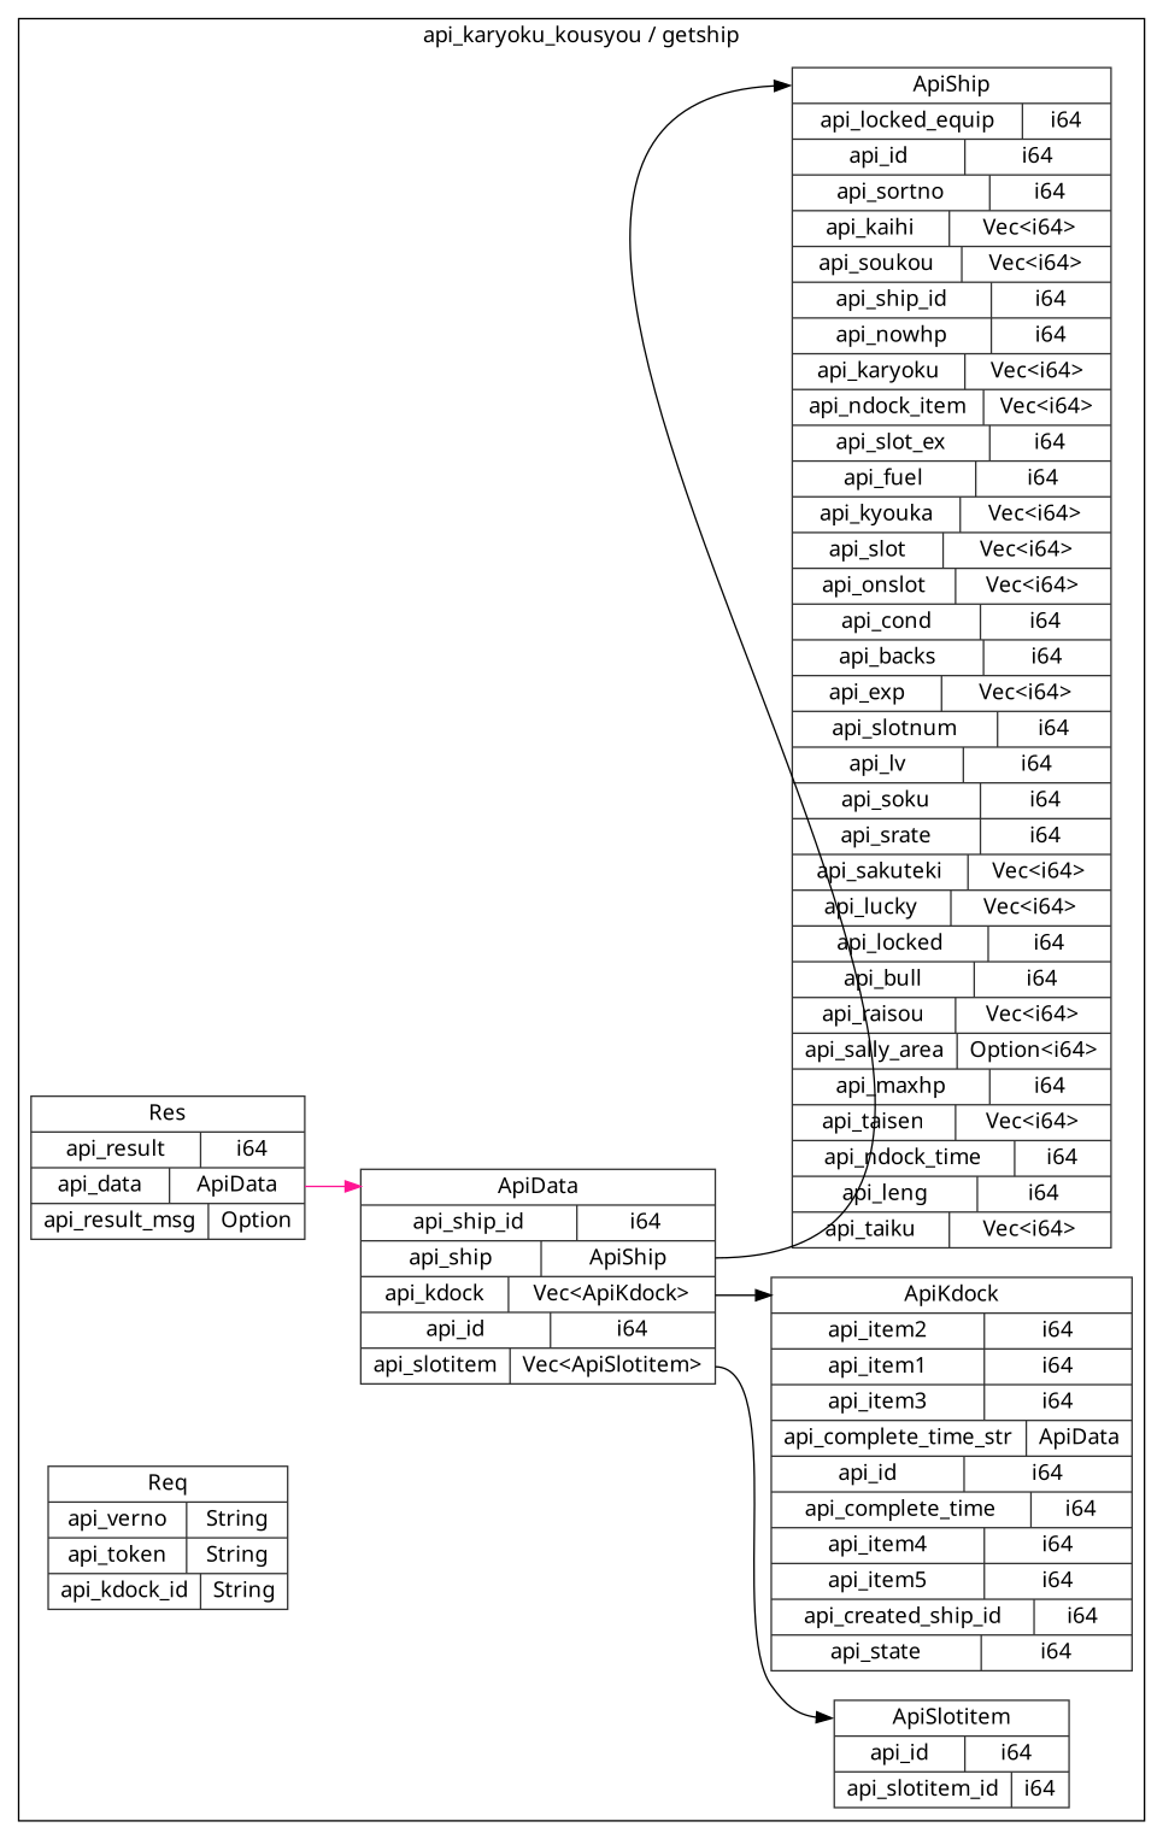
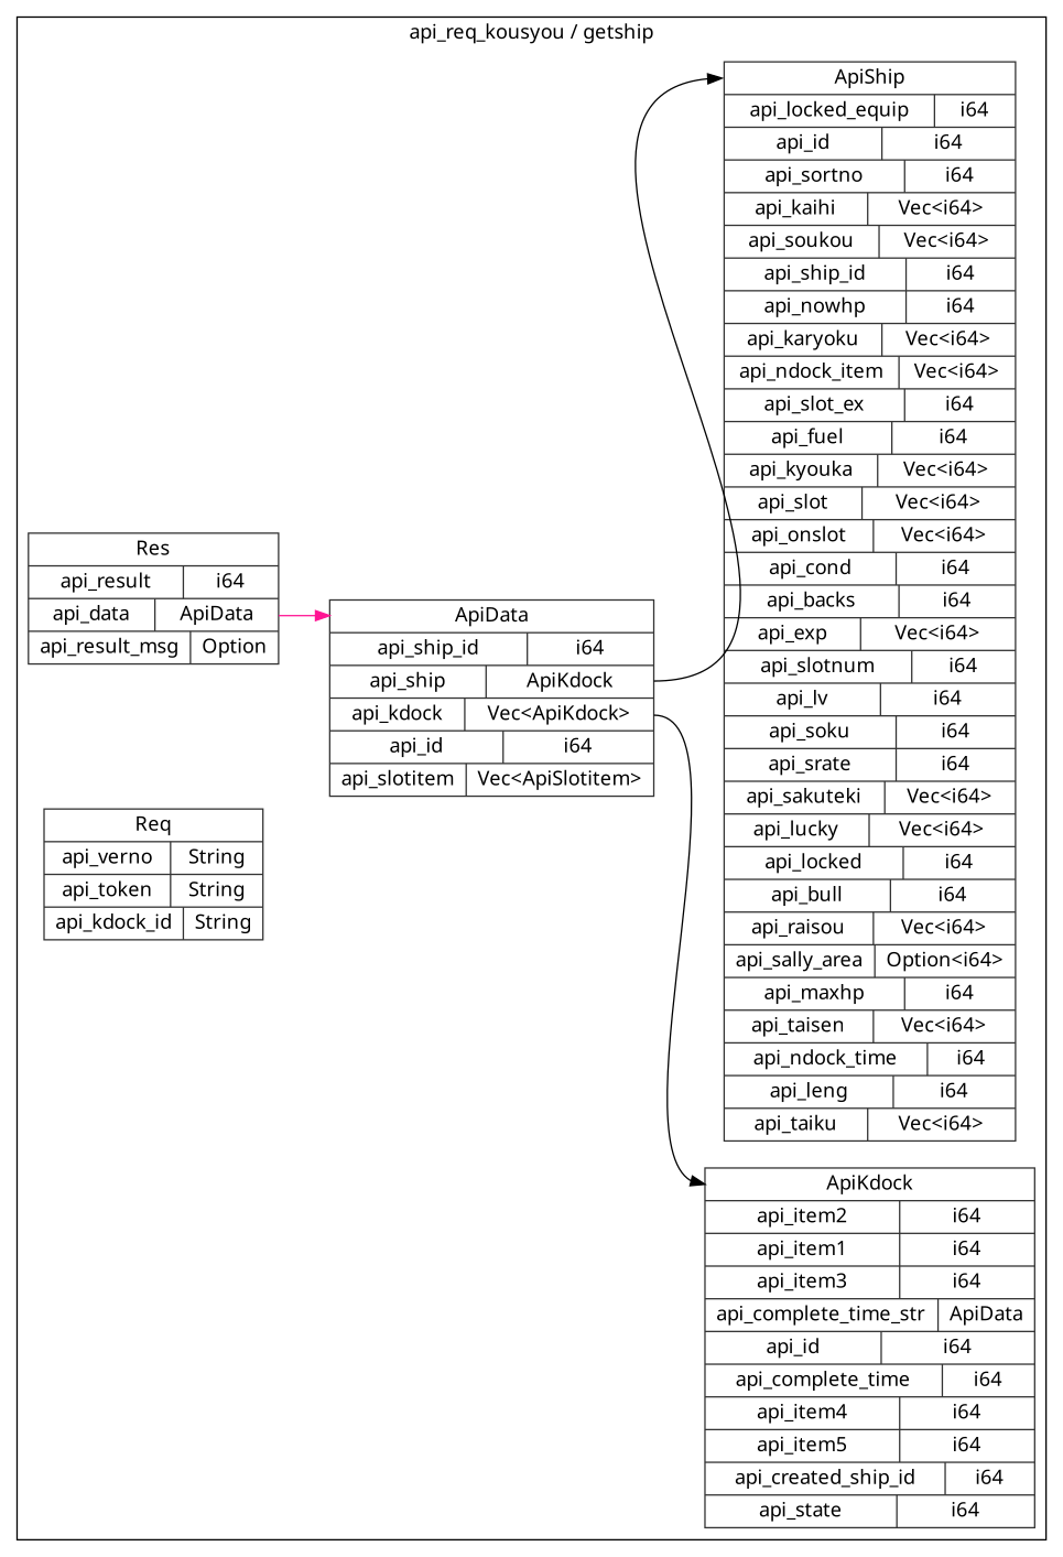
  digraph {
    fontname="Noto Sans"
    rankdir=LR
    node [color=gray20 fontname="Noto Sans" shape=record style=solid]
    edge [color=black fontname="Noto Sans"]
-   n1 [label="<ApiSlotitem> ApiSlotitem  | { api_id | <api_id> i64 } | { api_slotitem_id | <api_slotitem_id> i64 }"]
    n2 [label="<Res> Res  | { api_result | <api_result> i64 } | { api_data | <api_data> ApiData } | { api_result_msg | <api_result_msg> Option }"]
-   n3 [label="<ApiData> ApiData  | { api_ship_id | <api_ship_id> i64 } | { api_ship | <api_ship> ApiShip } | { api_kdock | <api_kdock> Vec\<ApiKdock\> } | { api_id | <api_id> i64 } | { api_slotitem | <api_slotitem> Vec\<ApiSlotitem\> }"]
+   n3 [label="<ApiData> ApiData  | { api_ship_id | <api_ship_id> i64 } | { api_ship | <api_ship> ApiKdock } | { api_kdock | <api_kdock> Vec\<ApiKdock\> } | { api_id | <api_id> i64 } | { api_slotitem | <api_slotitem> Vec\<ApiSlotitem\> }"]
    n4 [label="<ApiShip> ApiShip  | { api_locked_equip | <api_locked_equip> i64 } | { api_id | <api_id> i64 } | { api_sortno | <api_sortno> i64 } | { api_kaihi | <api_kaihi> Vec\<i64\> } | { api_soukou | <api_soukou> Vec\<i64\> } | { api_ship_id | <api_ship_id> i64 } | { api_nowhp | <api_nowhp> i64 } | { api_karyoku | <api_karyoku> Vec\<i64\> } | { api_ndock_item | <api_ndock_item> Vec\<i64\> } | { api_slot_ex | <api_slot_ex> i64 } | { api_fuel | <api_fuel> i64 } | { api_kyouka | <api_kyouka> Vec\<i64\> } | { api_slot | <api_slot> Vec\<i64\> } | { api_onslot | <api_onslot> Vec\<i64\> } | { api_cond | <api_cond> i64 } | { api_backs | <api_backs> i64 } | { api_exp | <api_exp> Vec\<i64\> } | { api_slotnum | <api_slotnum> i64 } | { api_lv | <api_lv> i64 } | { api_soku | <api_soku> i64 } | { api_srate | <api_srate> i64 } | { api_sakuteki | <api_sakuteki> Vec\<i64\> } | { api_lucky | <api_lucky> Vec\<i64\> } | { api_locked | <api_locked> i64 } | { api_bull | <api_bull> i64 } | { api_raisou | <api_raisou> Vec\<i64\> } | { api_sally_area | <api_sally_area> Option\<i64\> } | { api_maxhp | <api_maxhp> i64 } | { api_taisen | <api_taisen> Vec\<i64\> } | { api_ndock_time | <api_ndock_time> i64 } | { api_leng | <api_leng> i64 } | { api_taiku | <api_taiku> Vec\<i64\> }"]
    n5 [label="<ApiKdock> ApiKdock  | { api_item2 | <api_item2> i64 } | { api_item1 | <api_item1> i64 } | { api_item3 | <api_item3> i64 } | { api_complete_time_str | <api_complete_time_str> ApiData } | { api_id | <api_id> i64 } | { api_complete_time | <api_complete_time> i64 } | { api_item4 | <api_item4> i64 } | { api_item5 | <api_item5> i64 } | { api_created_ship_id | <api_created_ship_id> i64 } | { api_state | <api_state> i64 }"]
    n6 [label="<Req> Req  | { api_verno | <api_verno> String } | { api_token | <api_token> String } | { api_kdock_id | <api_kdock_id> String }"]
    subgraph cluster_1 {
-     label="api_karyoku_kousyou / getship"
-     n1
+     label="api_req_kousyou / getship"
      n2
      n3
      n4
      n5
      n6
    }
    n2 -> n3 [color=deeppink headport="ApiData:w" tailport="api_data:e"]
-   n3 -> n1 [headport="ApiSlotitem:w" tailport="api_slotitem:e"]
    n3 -> n4 [headport="ApiShip:w" tailport="api_ship:e"]
    n3 -> n5 [headport="ApiKdock:w" tailport="api_kdock:e"]
  }
